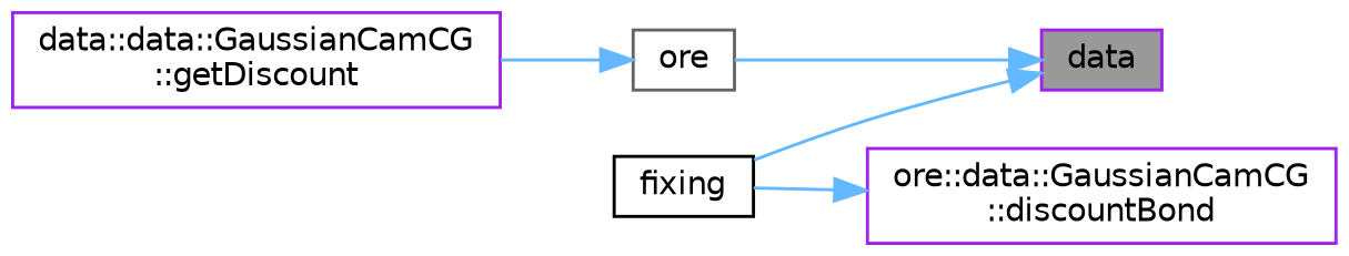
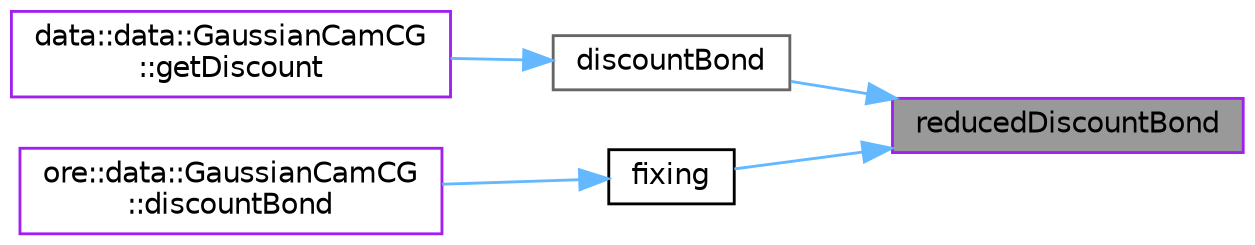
  digraph {
    rankdir=RL
    node [color=purple fillcolor=white fontname=Helvetica fontsize=10 shape=box style=filled]
    edge [color=steelblue1 dir=back fontname=Helvetica fontsize=10 labelfontname=Helvetica labelfontsize=10 style=solid]
-   n1 [fillcolor=grey60 fontcolor=black height=0.2 label=data width=0.4]
-   n2 [color=gray40 height=0.2 label=ore width=0.4]
+   n1 [fillcolor=grey60 fontcolor=black height=0.2 label=reducedDiscountBond width=0.4]
+   n2 [color=gray40 height=0.2 label=discountBond width=0.4]
    n3 [color=black height=0.2 label=fixing width=0.4]
    n4 [height=0.2 label="data::data::GaussianCamCG\l::getDiscount" width=0.4]
    n5 [height=0.2 label="ore::data::GaussianCamCG\l::discountBond" width=0.4]
    n1 -> n2
    n1 -> n3
    n2 -> n4
-   n5 -> n3
+   n3 -> n5
  }
